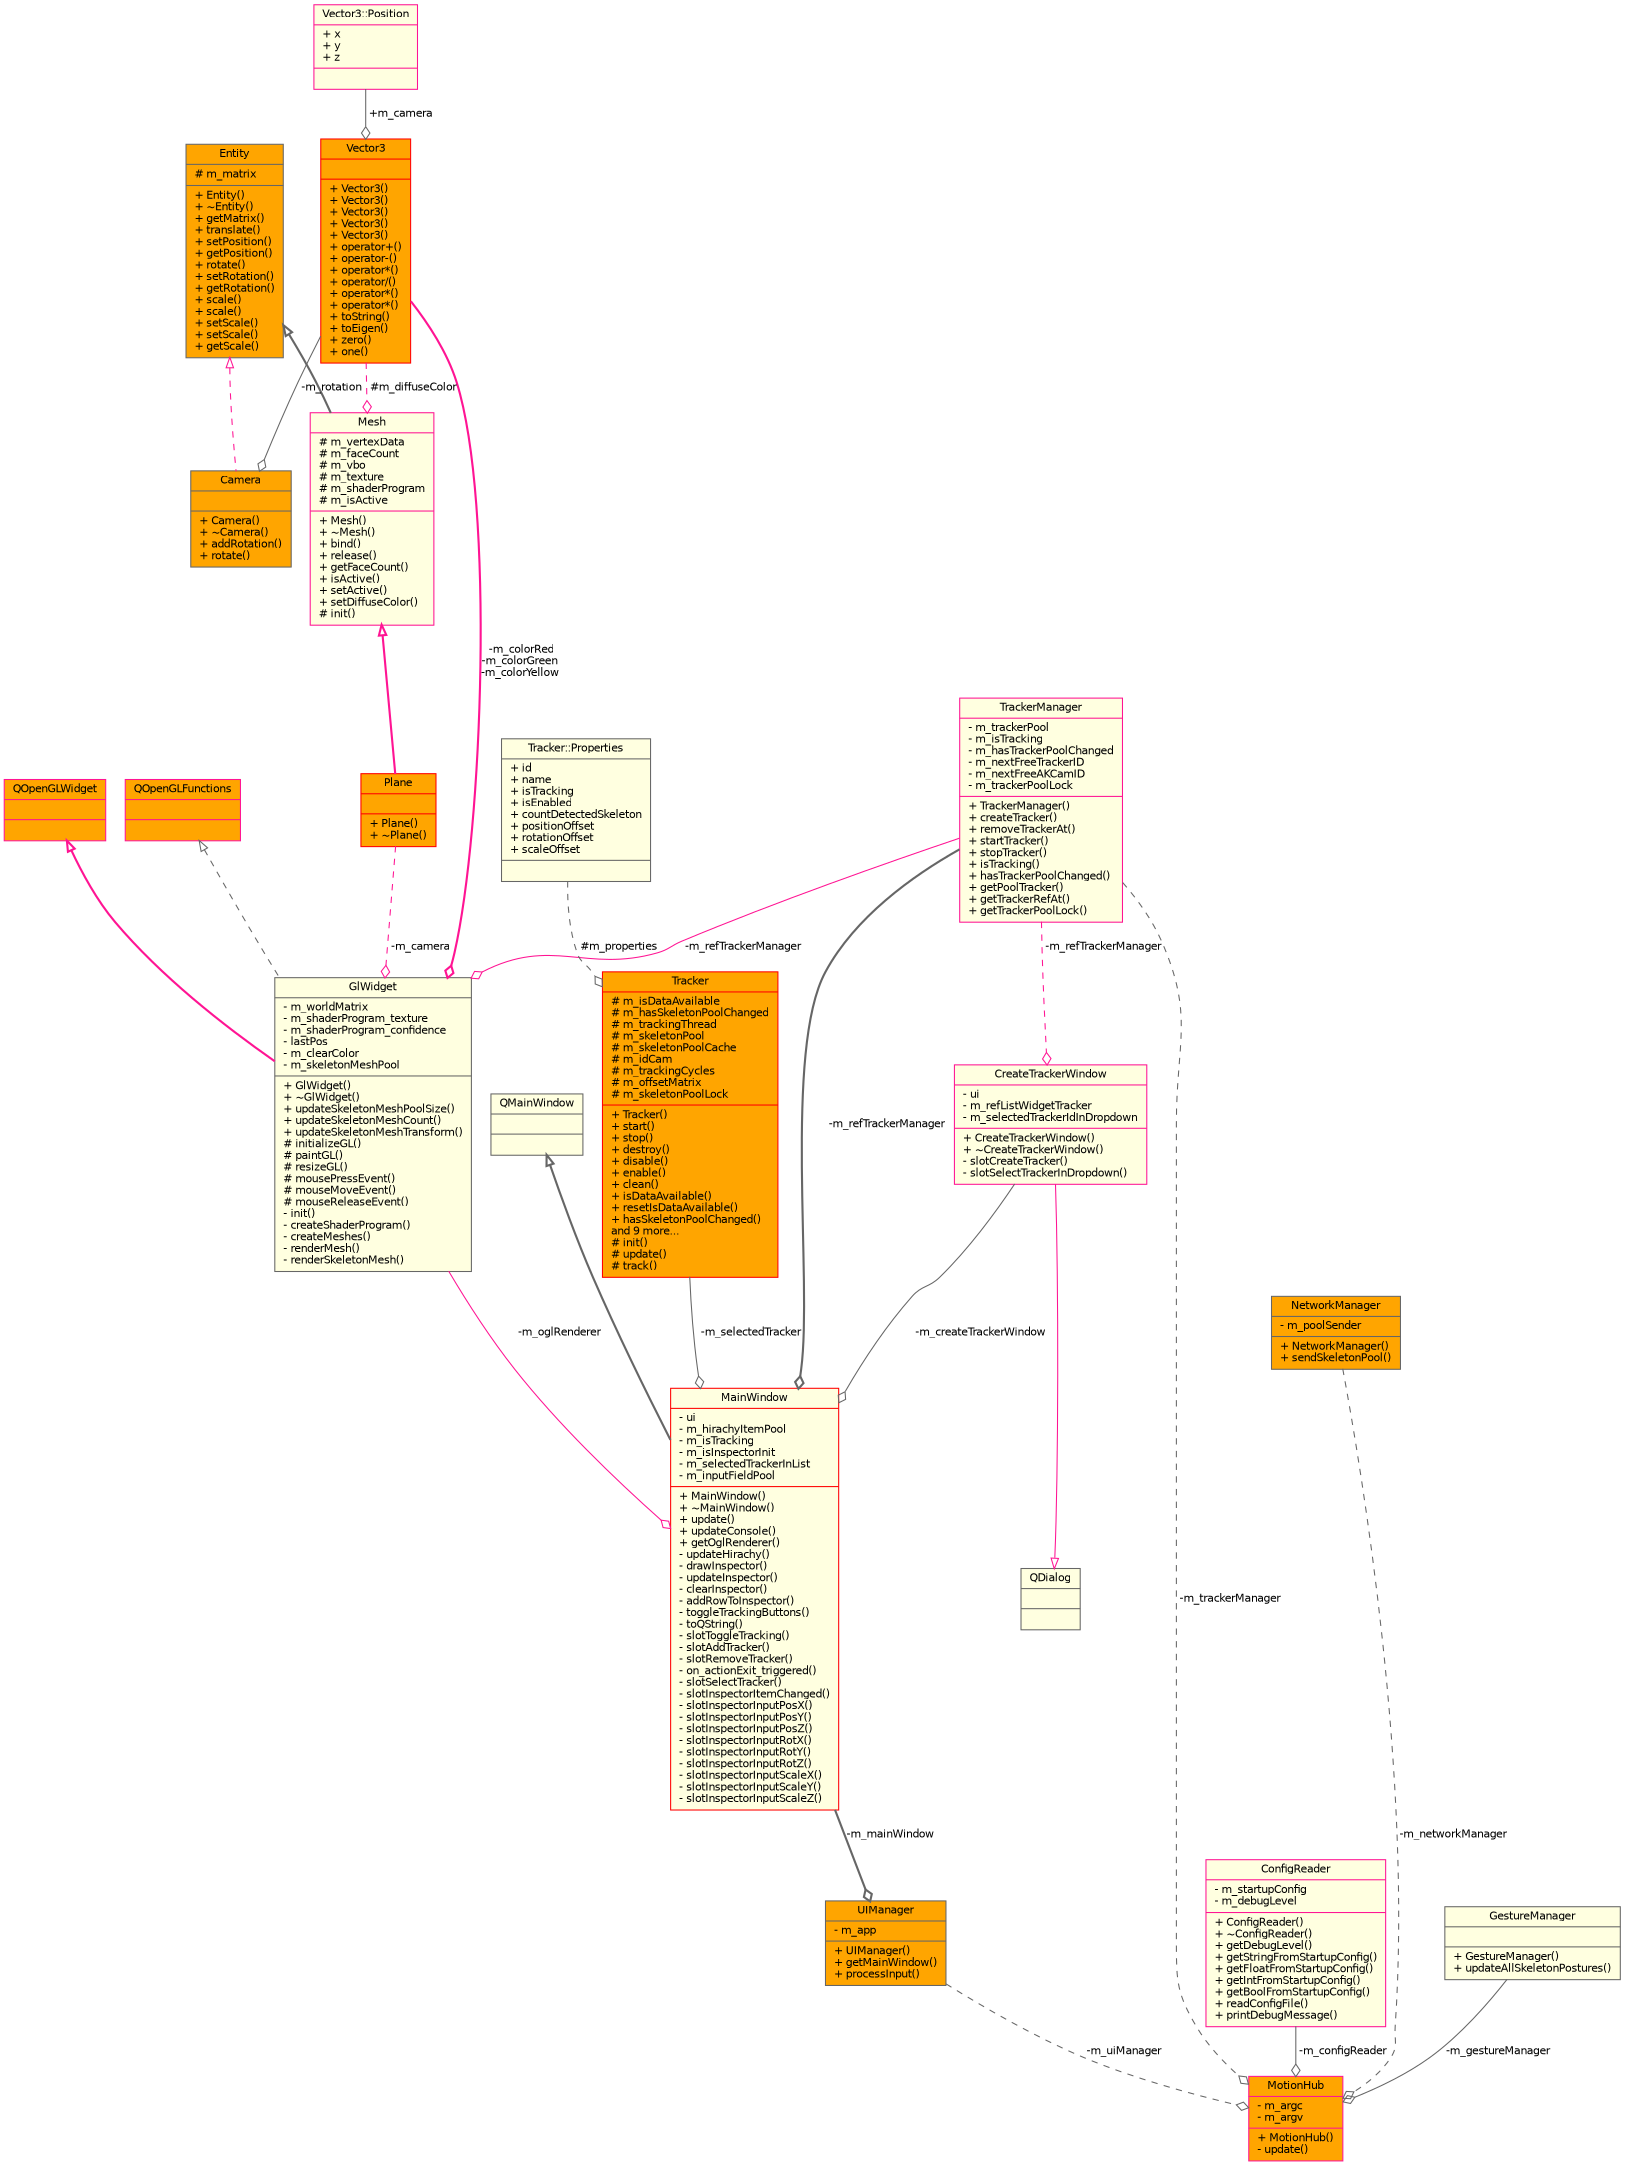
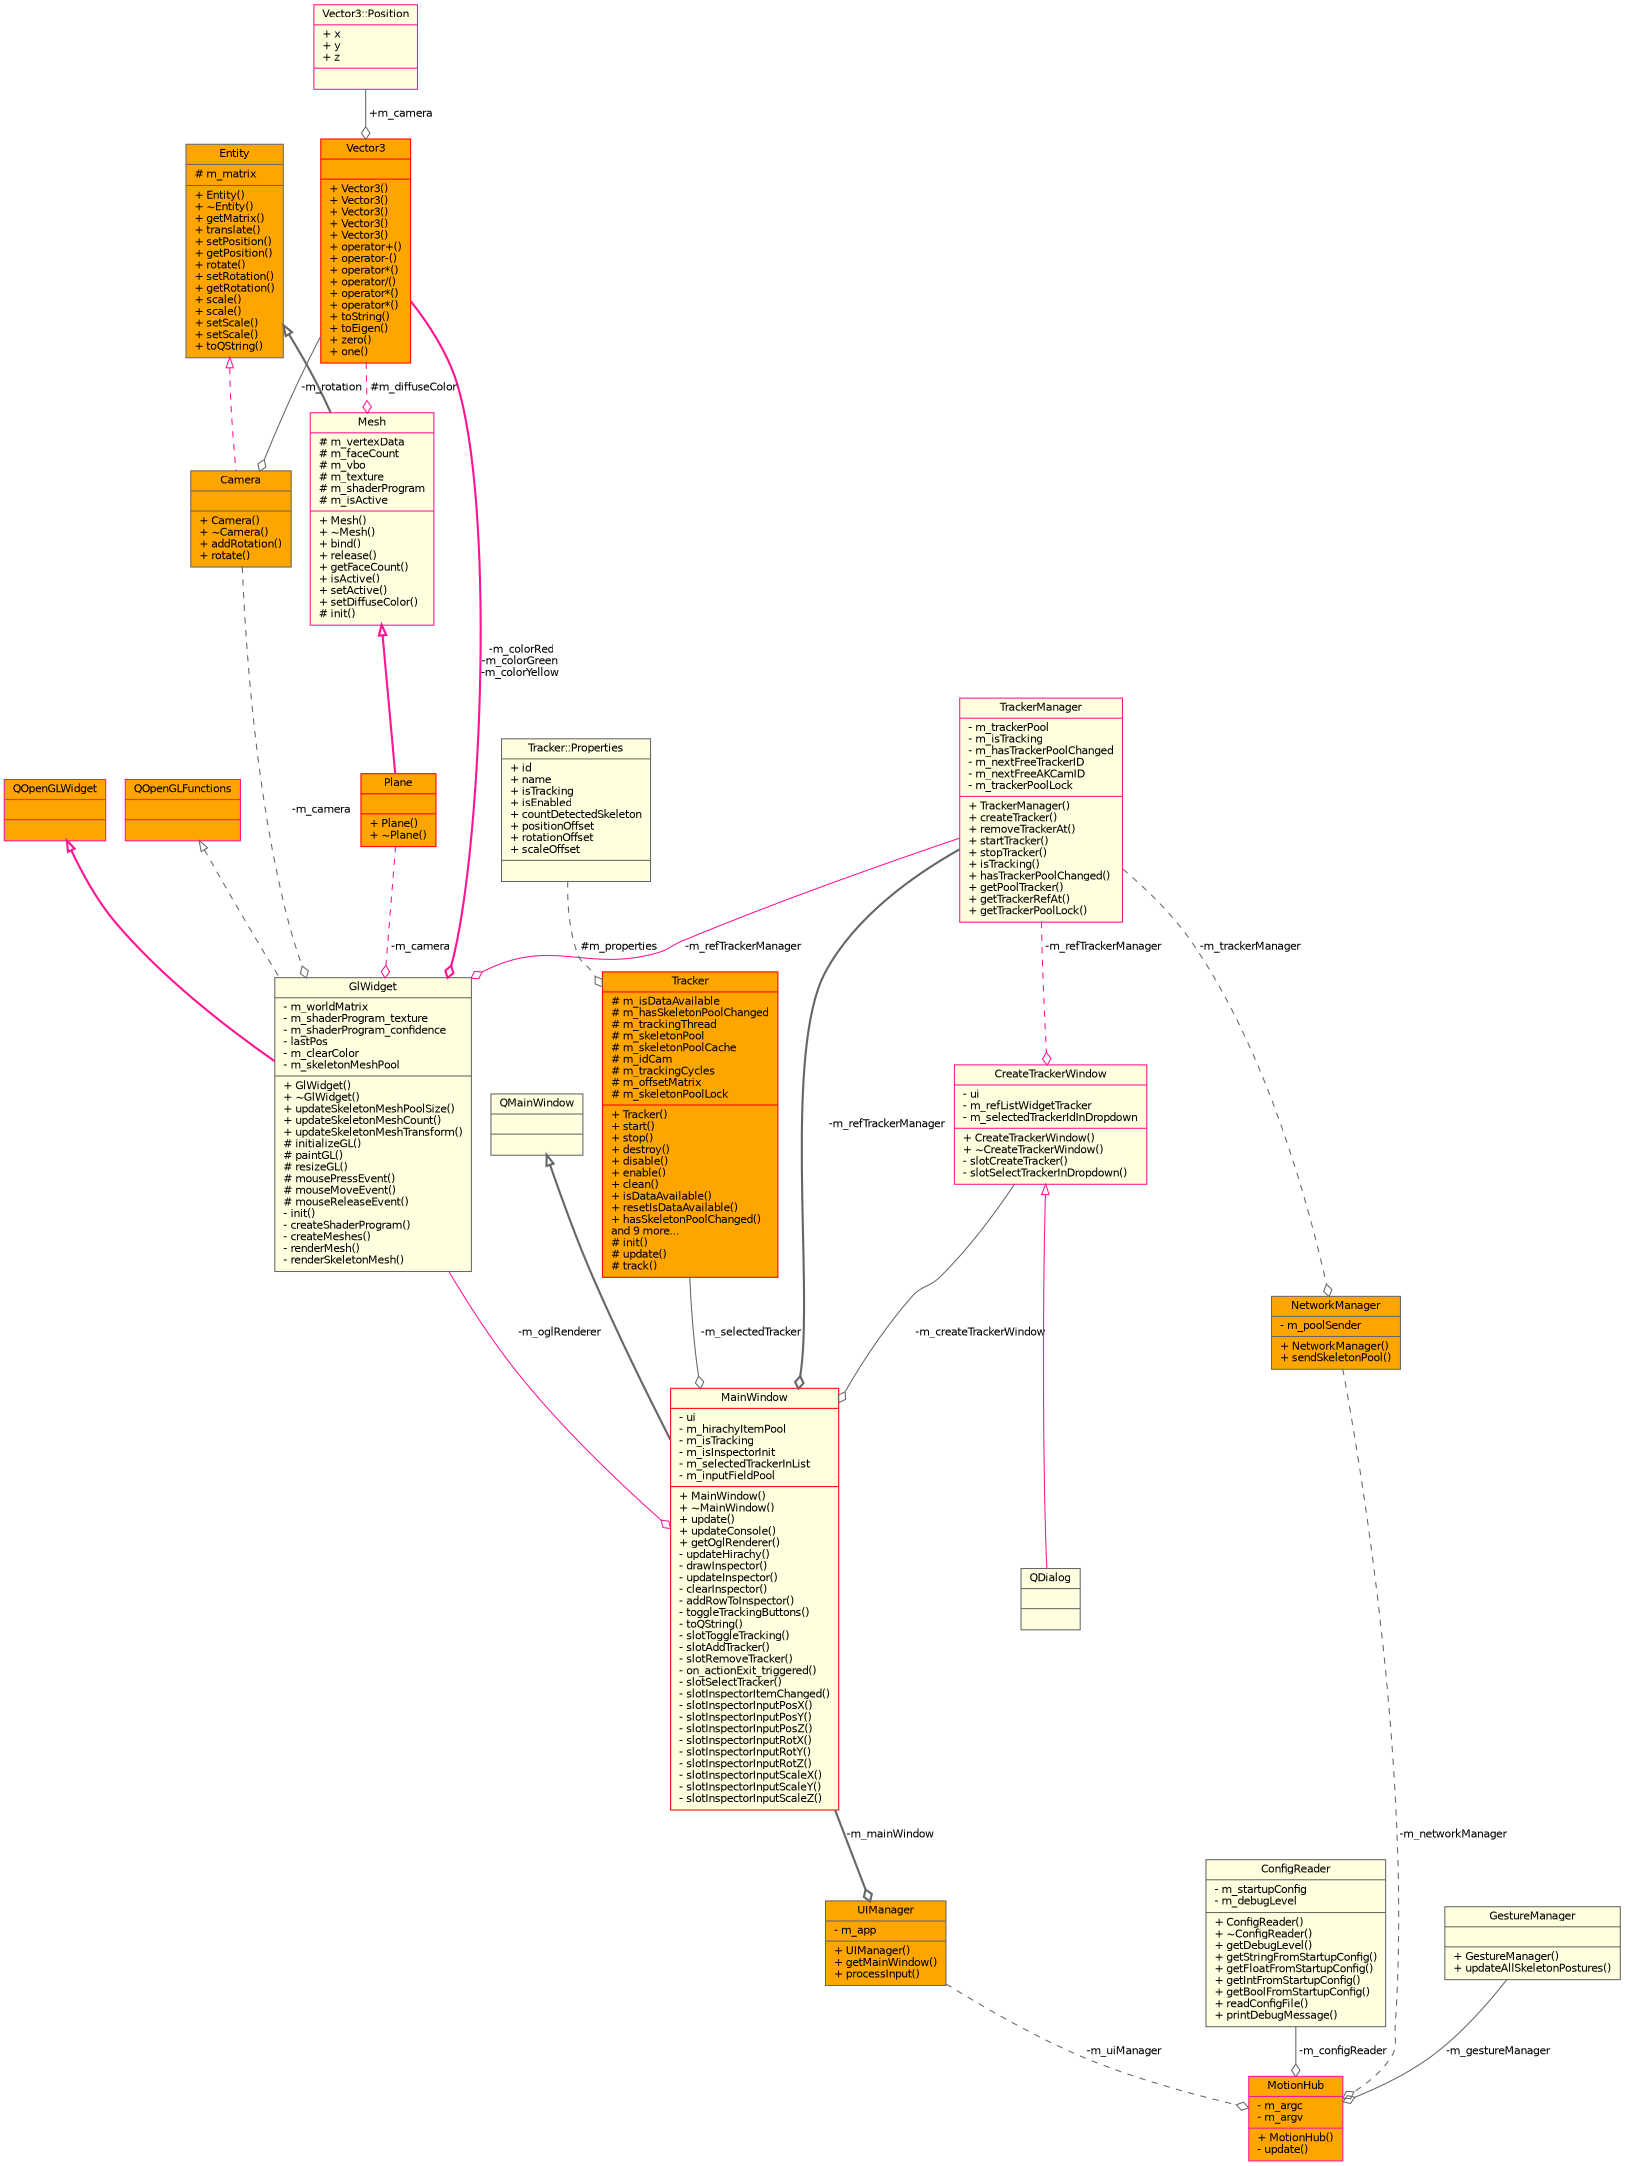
  digraph {
    node [color=gray40 fillcolor=lightyellow fontname=Helvetica fontsize=10 shape=record style=filled]
    edge [arrowhead=odiamond color=gray40 fontname=Helvetica fontsize=10 labelfontname=Helvetica labelfontsize=10 style=dashed]
    n1 [color=deeppink fillcolor=orange fontcolor=black height=0.2 label="{MotionHub\n|- m_argc\l- m_argv\l|+ MotionHub()\l- update()\l}" width=0.4]
    n2 [fillcolor=orange height=0.2 label="{UIManager\n|- m_app\l|+ UIManager()\l+ getMainWindow()\l+ processInput()\l}" width=0.4]
    n3 [color=red height=0.2 label="{MainWindow\n|- ui\l- m_hirachyItemPool\l- m_isTracking\l- m_isInspectorInit\l- m_selectedTrackerInList\l- m_inputFieldPool\l|+ MainWindow()\l+ ~MainWindow()\l+ update()\l+ updateConsole()\l+ getOglRenderer()\l- updateHirachy()\l- drawInspector()\l- updateInspector()\l- clearInspector()\l- addRowToInspector()\l- toggleTrackingButtons()\l- toQString()\l- slotToggleTracking()\l- slotAddTracker()\l- slotRemoveTracker()\l- on_actionExit_triggered()\l- slotSelectTracker()\l- slotInspectorItemChanged()\l- slotInspectorInputPosX()\l- slotInspectorInputPosY()\l- slotInspectorInputPosZ()\l- slotInspectorInputRotX()\l- slotInspectorInputRotY()\l- slotInspectorInputRotZ()\l- slotInspectorInputScaleX()\l- slotInspectorInputScaleY()\l- slotInspectorInputScaleZ()\l}" width=0.4]
    n4 [height=0.2 label="{QMainWindow\n||}" width=0.4]
    n5 [height=0.2 label="{GlWidget\n|- m_worldMatrix\l- m_shaderProgram_texture\l- m_shaderProgram_confidence\l- lastPos\l- m_clearColor\l- m_skeletonMeshPool\l|+ GlWidget()\l+ ~GlWidget()\l+ updateSkeletonMeshPoolSize()\l+ updateSkeletonMeshCount()\l+ updateSkeletonMeshTransform()\l# initializeGL()\l# paintGL()\l# resizeGL()\l# mousePressEvent()\l# mouseMoveEvent()\l# mouseReleaseEvent()\l- init()\l- createShaderProgram()\l- createMeshes()\l- renderMesh()\l- renderSkeletonMesh()\l}" width=0.4]
    n6 [color=deeppink fillcolor=orange height=0.2 label="{QOpenGLWidget\n||}" width=0.4]
    n7 [color=deeppink fillcolor=orange height=0.2 label="{QOpenGLFunctions\n||}" width=0.4]
    n8 [color=deeppink height=0.2 label="{TrackerManager\n|- m_trackerPool\l- m_isTracking\l- m_hasTrackerPoolChanged\l- m_nextFreeTrackerID\l- m_nextFreeAKCamID\l- m_trackerPoolLock\l|+ TrackerManager()\l+ createTracker()\l+ removeTrackerAt()\l+ startTracker()\l+ stopTracker()\l+ isTracking()\l+ hasTrackerPoolChanged()\l+ getPoolTracker()\l+ getTrackerRefAt()\l+ getTrackerPoolLock()\l}" width=0.4]
    n9 [color=deeppink height=0.2 label="{CreateTrackerWindow\n|- ui\l- m_refListWidgetTracker\l- m_selectedTrackerIdInDropdown\l|+ CreateTrackerWindow()\l+ ~CreateTrackerWindow()\l- slotCreateTracker()\l- slotSelectTrackerInDropdown()\l}" width=0.4]
    n10 [fillcolor=orange height=0.2 label="{Camera\n||+ Camera()\l+ ~Camera()\l+ addRotation()\l+ rotate()\l}" width=0.4]
-   n11 [fillcolor=orange height=0.2 label="{Entity\n|# m_matrix\l|+ Entity()\l+ ~Entity()\l+ getMatrix()\l+ translate()\l+ setPosition()\l+ getPosition()\l+ rotate()\l+ setRotation()\l+ getRotation()\l+ scale()\l+ scale()\l+ setScale()\l+ setScale()\l+ getScale()\l}" width=0.4]
+   n11 [fillcolor=orange height=0.2 label="{Entity\n|# m_matrix\l|+ Entity()\l+ ~Entity()\l+ getMatrix()\l+ translate()\l+ setPosition()\l+ getPosition()\l+ rotate()\l+ setRotation()\l+ getRotation()\l+ scale()\l+ scale()\l+ setScale()\l+ setScale()\l+ toQString()\l}" width=0.4]
    n12 [color=deeppink height=0.2 label="{Mesh\n|# m_vertexData\l# m_faceCount\l# m_vbo\l# m_texture\l# m_shaderProgram\l# m_isActive\l|+ Mesh()\l+ ~Mesh()\l+ bind()\l+ release()\l+ getFaceCount()\l+ isActive()\l+ setActive()\l+ setDiffuseColor()\l# init()\l}" width=0.4]
    n13 [color=red fillcolor=orange height=0.2 label="{Plane\n||+ Plane()\l+ ~Plane()\l}" width=0.4]
    n14 [color=red fillcolor=orange height=0.2 label="{Vector3\n||+ Vector3()\l+ Vector3()\l+ Vector3()\l+ Vector3()\l+ Vector3()\l+ operator+()\l+ operator-()\l+ operator*()\l+ operator/()\l+ operator*()\l+ operator*()\l+ toString()\l+ toEigen()\l+ zero()\l+ one()\l}" width=0.4]
    n15 [color=deeppink height=0.2 label="{Vector3::Position\n|+ x\l+ y\l+ z\l|}" width=0.4]
    n16 [color=red fillcolor=orange height=0.2 label="{Tracker\n|# m_isDataAvailable\l# m_hasSkeletonPoolChanged\l# m_trackingThread\l# m_skeletonPool\l# m_skeletonPoolCache\l# m_idCam\l# m_trackingCycles\l# m_offsetMatrix\l# m_skeletonPoolLock\l|+ Tracker()\l+ start()\l+ stop()\l+ destroy()\l+ disable()\l+ enable()\l+ clean()\l+ isDataAvailable()\l+ resetIsDataAvailable()\l+ hasSkeletonPoolChanged()\land 9 more...\l# init()\l# update()\l# track()\l}" width=0.4]
    n17 [height=0.2 label="{Tracker::Properties\n|+ id\l+ name\l+ isTracking\l+ isEnabled\l+ countDetectedSkeleton\l+ positionOffset\l+ rotationOffset\l+ scaleOffset\l|}" width=0.4]
    n18 [height=0.2 label="{QDialog\n||}" width=0.4]
-   n19 [color=deeppink height=0.2 label="{ConfigReader\n|- m_startupConfig\l- m_debugLevel\l|+ ConfigReader()\l+ ~ConfigReader()\l+ getDebugLevel()\l+ getStringFromStartupConfig()\l+ getFloatFromStartupConfig()\l+ getIntFromStartupConfig()\l+ getBoolFromStartupConfig()\l+ readConfigFile()\l+ printDebugMessage()\l}" width=0.4]
+   n19 [height=0.2 label="{ConfigReader\n|- m_startupConfig\l- m_debugLevel\l|+ ConfigReader()\l+ ~ConfigReader()\l+ getDebugLevel()\l+ getStringFromStartupConfig()\l+ getFloatFromStartupConfig()\l+ getIntFromStartupConfig()\l+ getBoolFromStartupConfig()\l+ readConfigFile()\l+ printDebugMessage()\l}" width=0.4]
    n20 [fillcolor=orange height=0.2 label="{NetworkManager\n|- m_poolSender\l|+ NetworkManager()\l+ sendSkeletonPool()\l}" width=0.4]
    n21 [height=0.2 label="{GestureManager\n||+ GestureManager()\l+ updateAllSkeletonPostures()\l}" width=0.4]
    n2 -> n1 [label=" -m_uiManager"]
    n3 -> n2 [label=" -m_mainWindow" style=bold]
    n4 -> n3 [arrowtail=onormal dir=back style=bold arrowhead=""]
    n5 -> n3 [color=deeppink label=" -m_oglRenderer" style=solid]
    n6 -> n5 [arrowtail=onormal color=deeppink dir=back style=bold arrowhead=""]
    n7 -> n5 [arrowtail=onormal dir=back arrowhead=""]
-   n8 -> n1 [label=" -m_trackerManager"]
+   n8 -> n20 [label=" -m_trackerManager"]
    n8 -> n3 [label=" -m_refTrackerManager" style=bold]
    n8 -> n5 [color=deeppink label=" -m_refTrackerManager" style=solid]
    n8 -> n9 [color=deeppink label=" -m_refTrackerManager"]
    n9 -> n3 [label=" -m_createTrackerWindow" style=solid]
+   n10 -> n5 [label=" -m_camera"]
    n11 -> n10 [arrowtail=onormal color=deeppink dir=back arrowhead=""]
    n11 -> n12 [arrowtail=onormal dir=back style=bold arrowhead=""]
    n12 -> n13 [arrowtail=onormal color=deeppink dir=back style=bold arrowhead=""]
    n13 -> n5 [color=deeppink label=" -m_camera"]
    n14 -> n5 [color=deeppink label=" -m_colorRed\n-m_colorGreen\n-m_colorYellow" style=bold]
    n14 -> n10 [label=" -m_rotation" style=solid]
    n14 -> n12 [color=deeppink label=" #m_diffuseColor"]
    n15 -> n14 [label=" +m_camera" style=solid]
    n16 -> n3 [label=" -m_selectedTracker" style=solid]
    n17 -> n16 [label=" #m_properties"]
-   n18 -> n9 [arrowtail=onormal color=deeppink dir=back style=solid arrowhead=""]
+   n9 -> n18 [arrowtail=onormal color=deeppink dir=back style=solid arrowhead=""]
    n19 -> n1 [label=" -m_configReader" style=solid]
    n20 -> n1 [label=" -m_networkManager"]
    n21 -> n1 [label=" -m_gestureManager" style=solid]
  }
